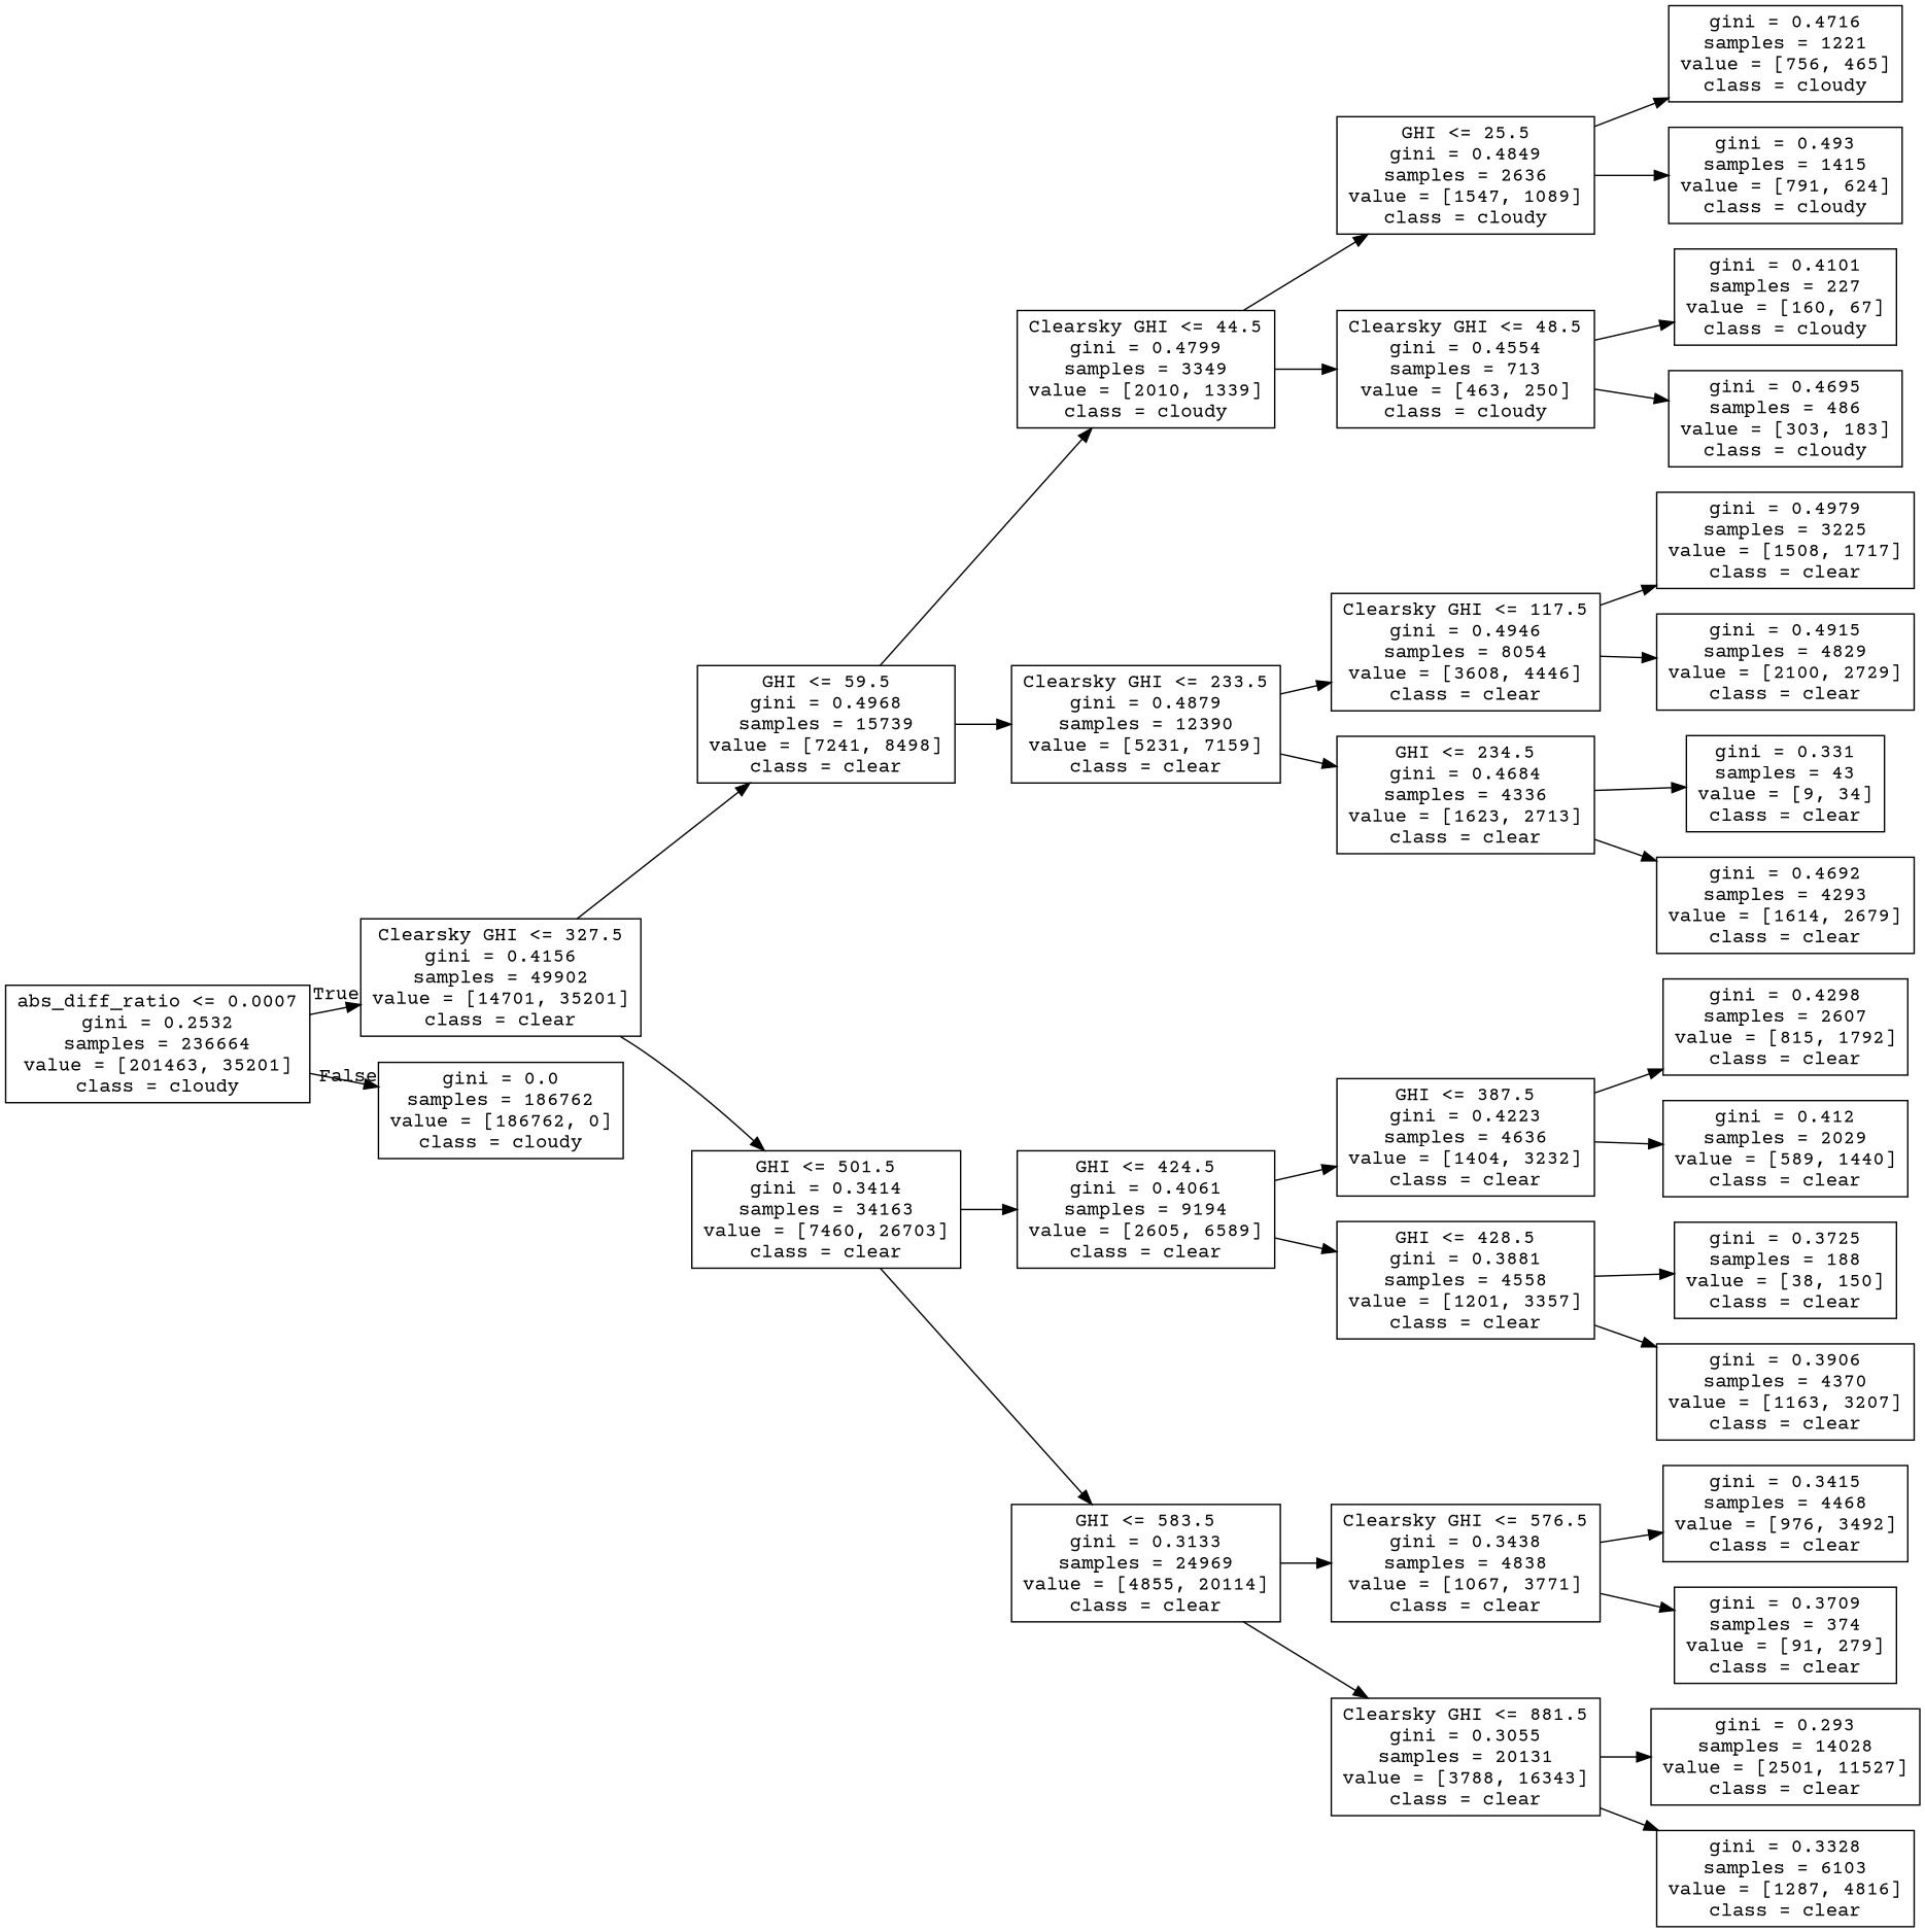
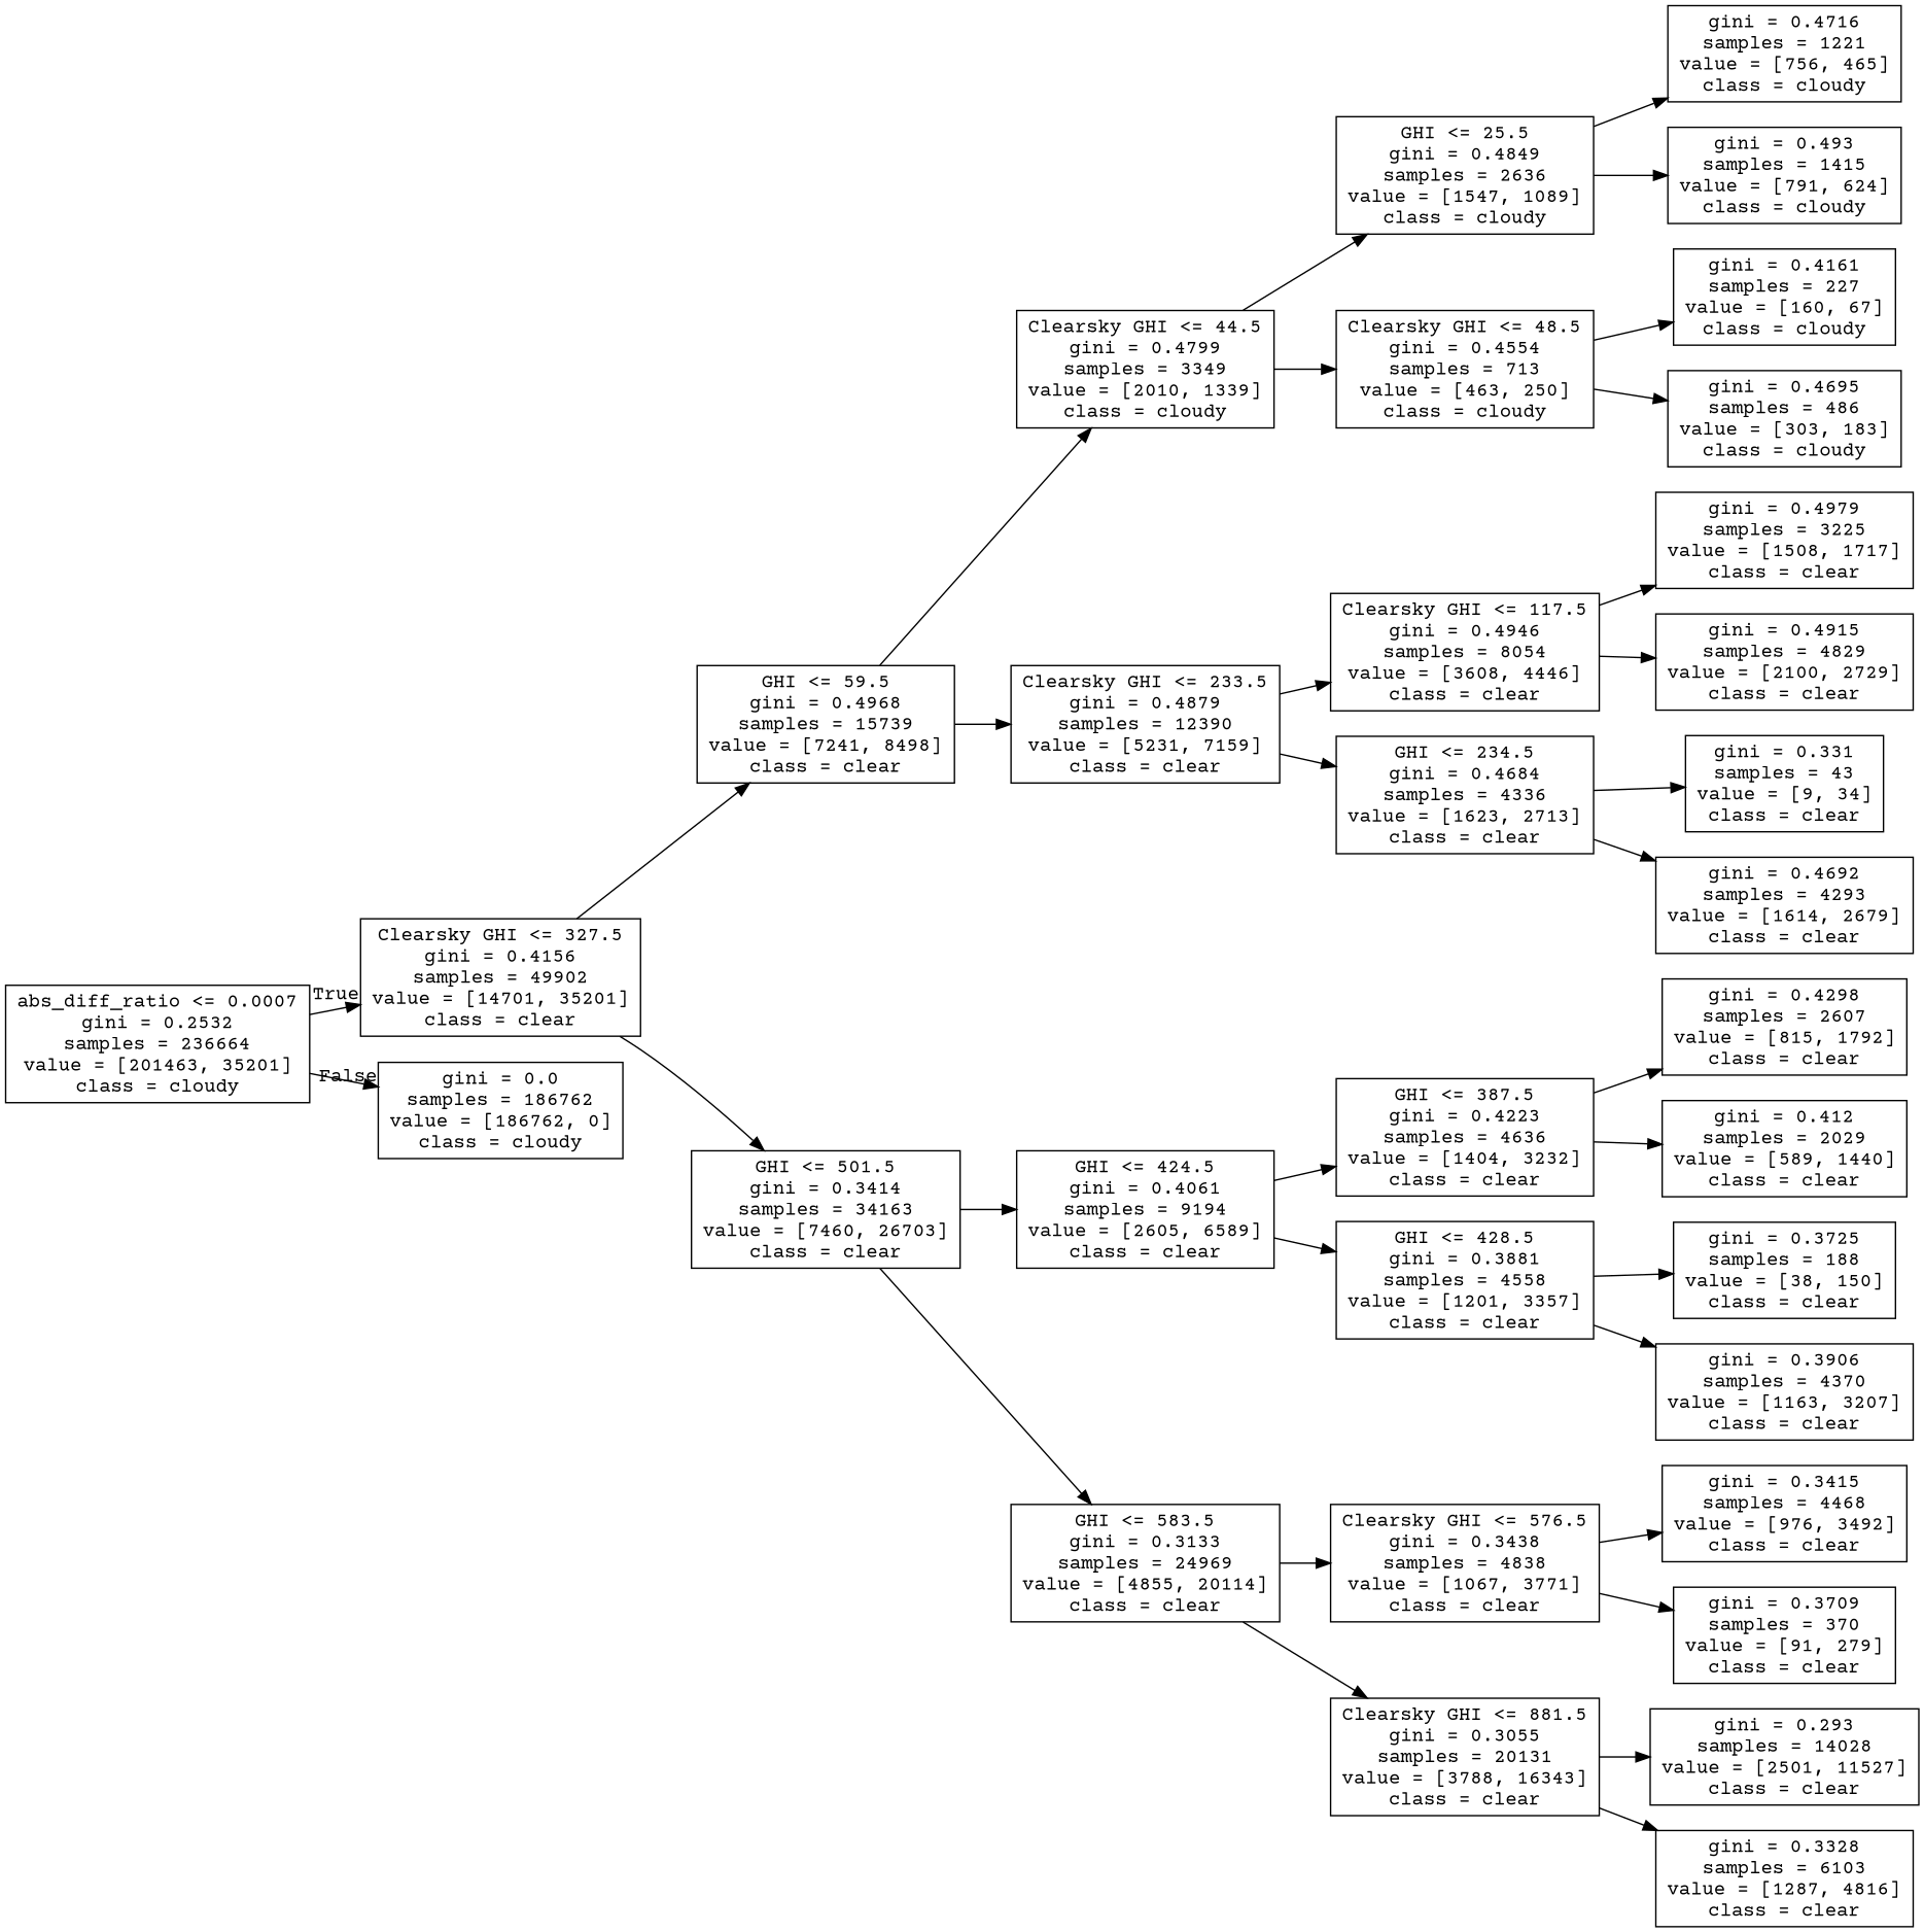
  digraph {
    fontname="Courier Prime"
    rankdir=LR
    node [fontname="Courier Prime" shape=box]
    edge [fontname="Courier Prime"]
    n1 [label="abs_diff_ratio <= 0.0007\ngini = 0.2532\nsamples = 236664\nvalue = [201463, 35201]\nclass = cloudy"]
    n2 [label="Clearsky GHI <= 327.5\ngini = 0.4156\nsamples = 49902\nvalue = [14701, 35201]\nclass = clear"]
    n3 [label="gini = 0.0\nsamples = 186762\nvalue = [186762, 0]\nclass = cloudy"]
    n4 [label="GHI <= 59.5\ngini = 0.4968\nsamples = 15739\nvalue = [7241, 8498]\nclass = clear"]
    n5 [label="GHI <= 501.5\ngini = 0.3414\nsamples = 34163\nvalue = [7460, 26703]\nclass = clear"]
    n6 [label="Clearsky GHI <= 44.5\ngini = 0.4799\nsamples = 3349\nvalue = [2010, 1339]\nclass = cloudy"]
    n7 [label="Clearsky GHI <= 233.5\ngini = 0.4879\nsamples = 12390\nvalue = [5231, 7159]\nclass = clear"]
    n8 [label="GHI <= 424.5\ngini = 0.4061\nsamples = 9194\nvalue = [2605, 6589]\nclass = clear"]
    n9 [label="GHI <= 583.5\ngini = 0.3133\nsamples = 24969\nvalue = [4855, 20114]\nclass = clear"]
    n10 [label="GHI <= 25.5\ngini = 0.4849\nsamples = 2636\nvalue = [1547, 1089]\nclass = cloudy"]
    n11 [label="Clearsky GHI <= 48.5\ngini = 0.4554\nsamples = 713\nvalue = [463, 250]\nclass = cloudy"]
    n12 [label="Clearsky GHI <= 117.5\ngini = 0.4946\nsamples = 8054\nvalue = [3608, 4446]\nclass = clear"]
    n13 [label="GHI <= 234.5\ngini = 0.4684\nsamples = 4336\nvalue = [1623, 2713]\nclass = clear"]
    n14 [label="gini = 0.4716\nsamples = 1221\nvalue = [756, 465]\nclass = cloudy"]
    n15 [label="gini = 0.493\nsamples = 1415\nvalue = [791, 624]\nclass = cloudy"]
-   n16 [label="gini = 0.4101\nsamples = 227\nvalue = [160, 67]\nclass = cloudy"]
+   n16 [label="gini = 0.4161\nsamples = 227\nvalue = [160, 67]\nclass = cloudy"]
    n17 [label="gini = 0.4695\nsamples = 486\nvalue = [303, 183]\nclass = cloudy"]
    n18 [label="gini = 0.4979\nsamples = 3225\nvalue = [1508, 1717]\nclass = clear"]
    n19 [label="gini = 0.4915\nsamples = 4829\nvalue = [2100, 2729]\nclass = clear"]
    n20 [label="gini = 0.331\nsamples = 43\nvalue = [9, 34]\nclass = clear"]
    n21 [label="gini = 0.4692\nsamples = 4293\nvalue = [1614, 2679]\nclass = clear"]
    n22 [label="GHI <= 387.5\ngini = 0.4223\nsamples = 4636\nvalue = [1404, 3232]\nclass = clear"]
    n23 [label="GHI <= 428.5\ngini = 0.3881\nsamples = 4558\nvalue = [1201, 3357]\nclass = clear"]
    n24 [label="Clearsky GHI <= 576.5\ngini = 0.3438\nsamples = 4838\nvalue = [1067, 3771]\nclass = clear"]
    n25 [label="Clearsky GHI <= 881.5\ngini = 0.3055\nsamples = 20131\nvalue = [3788, 16343]\nclass = clear"]
    n26 [label="gini = 0.4298\nsamples = 2607\nvalue = [815, 1792]\nclass = clear"]
    n27 [label="gini = 0.412\nsamples = 2029\nvalue = [589, 1440]\nclass = clear"]
    n28 [label="gini = 0.3725\nsamples = 188\nvalue = [38, 150]\nclass = clear"]
    n29 [label="gini = 0.3906\nsamples = 4370\nvalue = [1163, 3207]\nclass = clear"]
    n30 [label="gini = 0.3415\nsamples = 4468\nvalue = [976, 3492]\nclass = clear"]
-   n31 [label="gini = 0.3709\nsamples = 374\nvalue = [91, 279]\nclass = clear"]
+   n31 [label="gini = 0.3709\nsamples = 370\nvalue = [91, 279]\nclass = clear"]
    n32 [label="gini = 0.293\nsamples = 14028\nvalue = [2501, 11527]\nclass = clear"]
    n33 [label="gini = 0.3328\nsamples = 6103\nvalue = [1287, 4816]\nclass = clear"]
    n1 -> n2 [headlabel=True labelangle=45 labeldistance=2.5]
    n1 -> n3 [headlabel=False labelangle=-45 labeldistance=2.5]
    n2 -> n4
    n2 -> n5
    n4 -> n6
    n4 -> n7
    n5 -> n8
    n5 -> n9
    n6 -> n10
    n6 -> n11
    n7 -> n12
    n7 -> n13
    n8 -> n22
    n8 -> n23
    n9 -> n24
    n9 -> n25
    n10 -> n14
    n10 -> n15
    n11 -> n16
    n11 -> n17
    n12 -> n18
    n12 -> n19
    n13 -> n20
    n13 -> n21
    n22 -> n26
    n22 -> n27
    n23 -> n28
    n23 -> n29
    n24 -> n30
    n24 -> n31
    n25 -> n32
    n25 -> n33
  }
